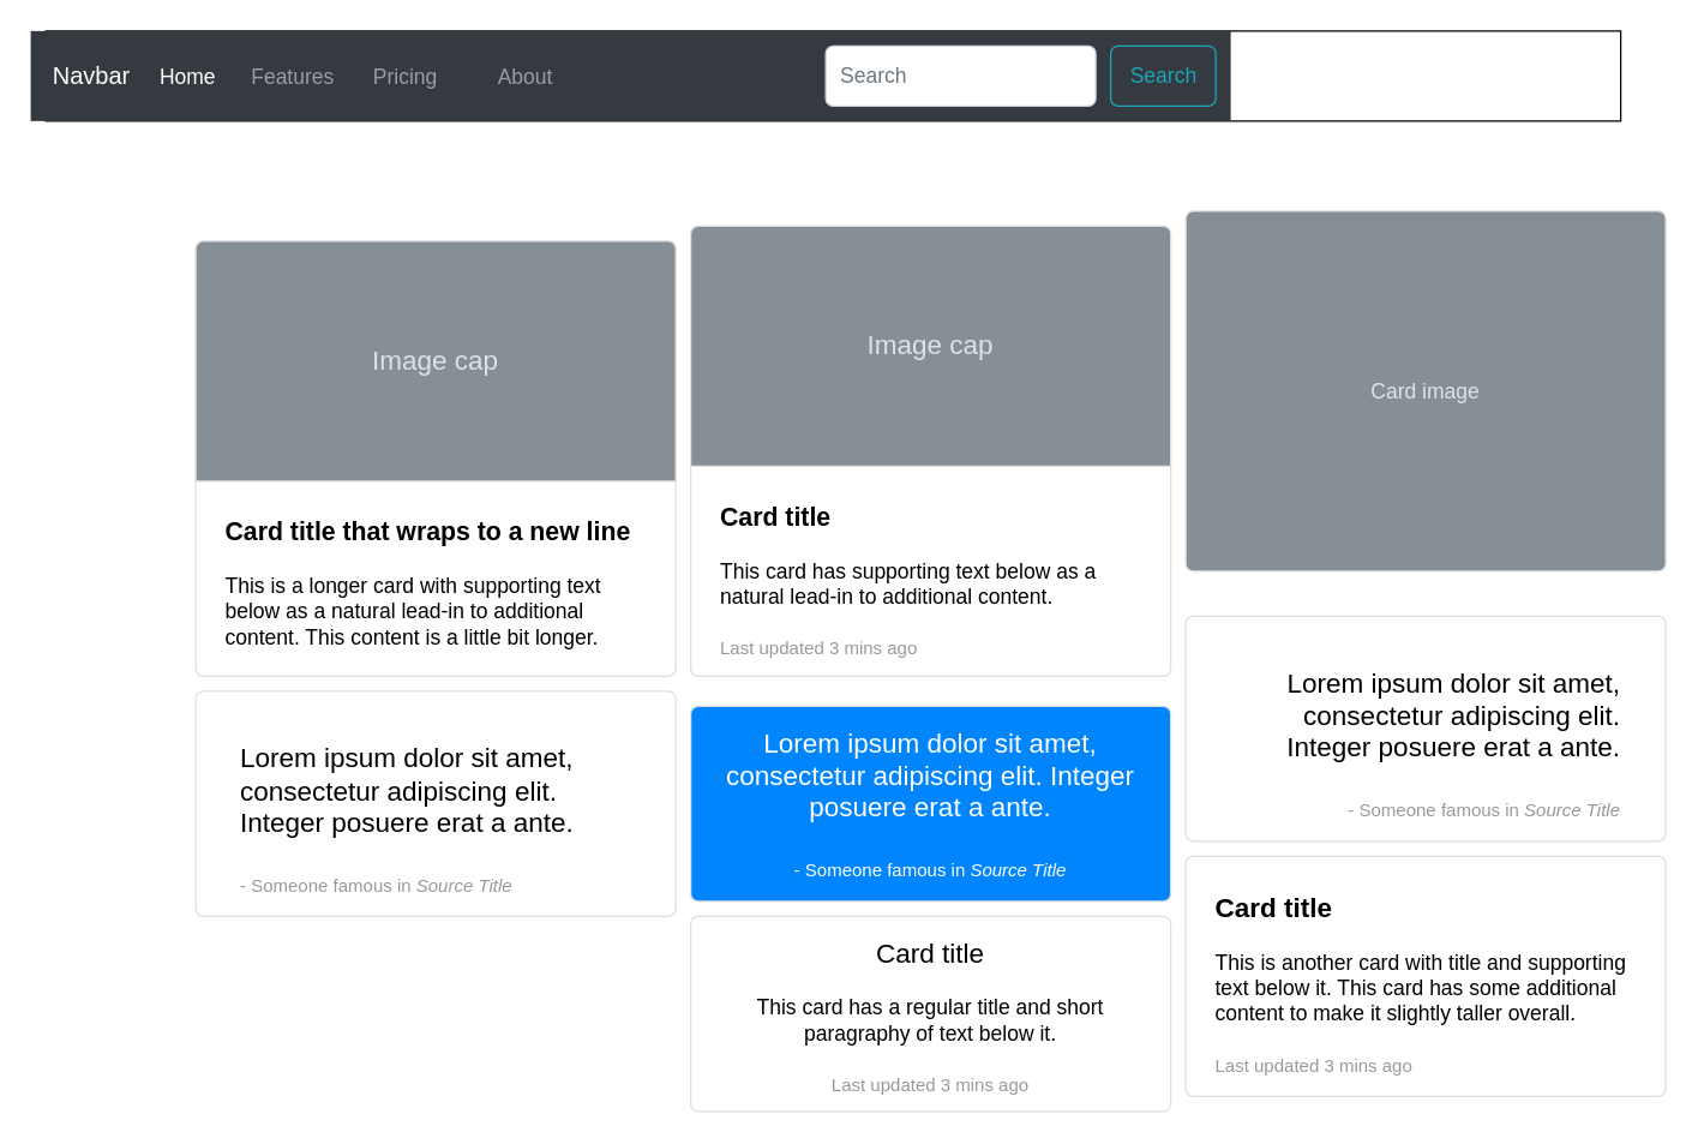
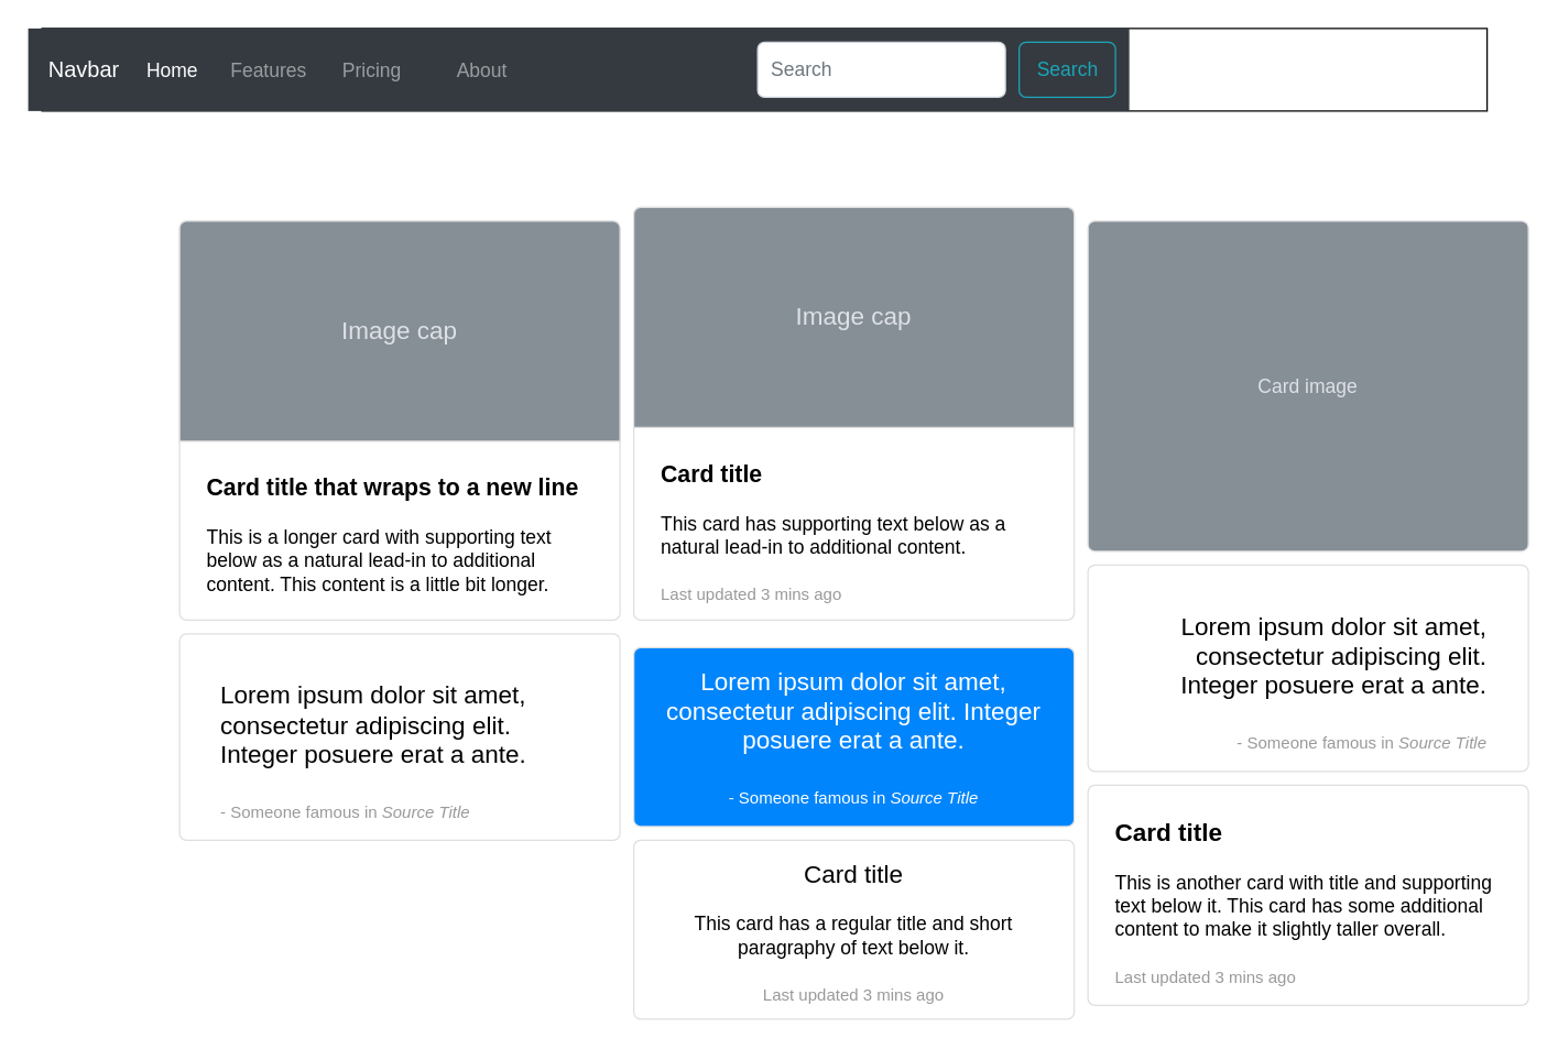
  <mxCell id="0" style=";html=1;" />
  <mxCell id="1" style=";html=1;" parent="0" />
  <mxCell id="2" value="nav bar" style="whiteSpace=wrap;html=1;" vertex="1" parent="1"><mxGeometry x="30" y="20" width="1050" height="60" as="geometry" /></mxCell>
  <mxCell id="3" value="Navbar" style="html=1;shadow=0;dashed=0;fillColor=#343A40;strokeColor=none;fontSize=16;fontColor=#ffffff;align=left;spacing=15;" vertex="1" parent="1"><mxGeometry x="20" y="20" width="800" height="60" as="geometry" /></mxCell>
  <mxCell id="4" value="Home" style="fillColor=none;strokeColor=none;fontSize=14;fontColor=#ffffff;align=center;" vertex="1" parent="3"><mxGeometry width="70" height="40" relative="1" as="geometry"><mxPoint x="70" y="10" as="offset" /></mxGeometry></mxCell>
  <mxCell id="5" value="Features" style="fillColor=none;strokeColor=none;fontSize=14;fontColor=#9A9DA0;align=center;" vertex="1" parent="3"><mxGeometry width="70" height="40" relative="1" as="geometry"><mxPoint x="140" y="10" as="offset" /></mxGeometry></mxCell>
  <mxCell id="6" value="Pricing" style="fillColor=none;strokeColor=none;fontSize=14;fontColor=#9A9DA0;align=center;spacingRight=0;" vertex="1" parent="3"><mxGeometry width="80" height="40" relative="1" as="geometry"><mxPoint x="210" y="10" as="offset" /></mxGeometry></mxCell>
  <mxCell id="7" value="About" style="fillColor=none;strokeColor=none;fontSize=14;fontColor=#9A9DA0;align=center;" vertex="1" parent="3"><mxGeometry width="80" height="40" relative="1" as="geometry"><mxPoint x="290" y="10" as="offset" /></mxGeometry></mxCell>
  <mxCell id="8" value="Search" style="html=1;shadow=0;dashed=0;shape=mxgraph.bootstrap.rrect;rSize=5;fontSize=14;fontColor=#1CA5B8;strokeColor=#1CA5B8;fillColor=none;" vertex="1" parent="3"><mxGeometry x="1" width="70" height="40" relative="1" as="geometry"><mxPoint x="-80" y="10" as="offset" /></mxGeometry></mxCell>
  <mxCell id="9" value="Search" style="html=1;shadow=0;dashed=0;shape=mxgraph.bootstrap.rrect;rSize=5;fontSize=14;fontColor=#6C767D;strokeColor=#CED4DA;fillColor=#ffffff;align=left;spacing=10;" vertex="1" parent="3"><mxGeometry x="1" width="180" height="40" relative="1" as="geometry"><mxPoint x="-270" y="10" as="offset" /></mxGeometry></mxCell>
  <mxCell id="10" value="&lt;b&gt;&lt;font style=&quot;font-size: 17px&quot;&gt;Card title that wraps to a new line&lt;/font&gt;&lt;/b&gt;&lt;br&gt;&lt;br&gt;This is a longer card with supporting text below as a natural lead-in to additional content. This content is a little bit longer." style="html=1;shadow=0;dashed=0;shape=mxgraph.bootstrap.rrect;rSize=5;strokeColor=#DFDFDF;html=1;whiteSpace=wrap;fillColor=#ffffff;fontColor=#000000;verticalAlign=top;align=left;spacing=20;spacingBottom=0;fontSize=14;spacingTop=160;" vertex="1" parent="1"><mxGeometry x="130" y="160" width="320" height="290" as="geometry" /></mxCell>
  <mxCell id="11" value="Image cap" style="html=1;shadow=0;dashed=0;shape=mxgraph.bootstrap.topButton;rSize=5;perimeter=none;whiteSpace=wrap;fillColor=#868E96;strokeColor=#DFDFDF;fontColor=#DEE2E6;resizeWidth=1;fontSize=18;" vertex="1" parent="10"><mxGeometry width="320" height="160" relative="1" as="geometry" /></mxCell>
  <mxCell id="12" value="&lt;font style=&quot;font-size: 18px&quot;&gt;Lorem ipsum dolor sit amet, consectetur adipiscing elit. Integer posuere erat a ante.&lt;br&gt;&lt;br&gt;&lt;/font&gt;&lt;font style=&quot;font-size: 12px&quot; color=&quot;#999999&quot;&gt;- Someone famous in &lt;i&gt;Source Title&lt;/i&gt;&lt;/font&gt;" style="html=1;shadow=0;dashed=0;shape=mxgraph.bootstrap.rrect;rSize=5;strokeColor=#DFDFDF;html=1;whiteSpace=wrap;fillColor=#ffffff;fontColor=#000000;verticalAlign=top;align=left;spacing=30;spacingBottom=0;fontSize=14;spacingTop=0;" vertex="1" parent="1"><mxGeometry x="130" y="460" width="320" height="150" as="geometry" /></mxCell>
  <mxCell id="13" value="&lt;b&gt;&lt;font style=&quot;font-size: 17px&quot;&gt;Card title&lt;/font&gt;&lt;/b&gt;&lt;br&gt;&lt;br&gt;This card has supporting text below as a natural lead-in to additional content.&lt;br&gt;&lt;br&gt;&lt;font color=&quot;#999999&quot; style=&quot;font-size: 12px&quot;&gt;Last updated 3 mins ago&lt;/font&gt;" style="html=1;shadow=0;dashed=0;shape=mxgraph.bootstrap.rrect;rSize=5;strokeColor=#DFDFDF;html=1;whiteSpace=wrap;fillColor=#ffffff;fontColor=#000000;verticalAlign=top;align=left;spacing=20;spacingBottom=0;fontSize=14;spacingTop=160;" vertex="1" parent="1"><mxGeometry x="460" y="150" width="320" height="300" as="geometry" /></mxCell>
  <mxCell id="14" value="Image cap" style="html=1;shadow=0;dashed=0;shape=mxgraph.bootstrap.topButton;rSize=5;perimeter=none;whiteSpace=wrap;fillColor=#868E96;strokeColor=#DFDFDF;fontColor=#DEE2E6;resizeWidth=1;fontSize=18;" vertex="1" parent="13"><mxGeometry width="320" height="160" relative="1" as="geometry" /></mxCell>
  <mxCell id="15" value="&lt;font style=&quot;font-size: 18px&quot;&gt;Lorem ipsum dolor sit amet, consectetur adipiscing elit. Integer posuere erat a ante.&lt;br&gt;&lt;br&gt;&lt;/font&gt;&lt;font style=&quot;font-size: 12px&quot;&gt;- Someone famous in &lt;i&gt;Source Title&lt;/i&gt;&lt;/font&gt;" style="html=1;shadow=0;dashed=0;shape=mxgraph.bootstrap.rrect;rSize=5;strokeColor=#DFDFDF;html=1;whiteSpace=wrap;fillColor=#0085FC;fontColor=#FFFFFF;verticalAlign=top;align=center;spacing=10;fontSize=14;" vertex="1" parent="1"><mxGeometry x="460" y="470" width="320" height="130" as="geometry" /></mxCell>
  <mxCell id="16" value="&lt;font style=&quot;font-size: 18px&quot;&gt;Card title&lt;/font&gt;&lt;br&gt;&lt;br&gt;This card has a regular title and short paragraphy of text below it.&lt;br&gt;&lt;br&gt;&lt;font color=&quot;#999999&quot; style=&quot;font-size: 12px&quot;&gt;Last updated 3 mins ago&lt;/font&gt;" style="html=1;shadow=0;dashed=0;shape=mxgraph.bootstrap.rrect;rSize=5;strokeColor=#DFDFDF;html=1;whiteSpace=wrap;fillColor=#ffffff;fontColor=#000000;verticalAlign=top;align=center;spacing=10;spacingBottom=0;fontSize=14;spacingTop=0;" vertex="1" parent="1"><mxGeometry x="460" y="610" width="320" height="130" as="geometry" /></mxCell>
- <mxCell id="17" value="Card image" style="html=1;shadow=0;dashed=0;shape=mxgraph.bootstrap.rrect;rSize=5;strokeColor=#DFDFDF;html=1;whiteSpace=wrap;fillColor=#868E96;fontColor=#DEE2E6;verticalAlign=middle;align=center;spacing=10;spacingBottom=0;fontSize=14;spacingTop=0;" vertex="1" parent="1"><mxGeometry x="790" y="140" width="320" height="240" as="geometry" /></mxCell>
+ <mxCell id="17" value="Card image" style="html=1;shadow=0;dashed=0;shape=mxgraph.bootstrap.rrect;rSize=5;strokeColor=#DFDFDF;html=1;whiteSpace=wrap;fillColor=#868E96;fontColor=#DEE2E6;verticalAlign=middle;align=center;spacing=10;spacingBottom=0;fontSize=14;spacingTop=0;" vertex="1" parent="1"><mxGeometry x="790" y="160" width="320" height="240" as="geometry" /></mxCell>
  <mxCell id="18" value="&lt;font style=&quot;font-size: 18px&quot;&gt;Lorem ipsum dolor sit amet, consectetur adipiscing elit. Integer posuere erat a ante.&lt;br&gt;&lt;br&gt;&lt;/font&gt;&lt;font style=&quot;font-size: 12px&quot; color=&quot;#999999&quot;&gt;- Someone famous in &lt;i&gt;Source Title&lt;/i&gt;&lt;/font&gt;" style="html=1;shadow=0;dashed=0;shape=mxgraph.bootstrap.rrect;rSize=5;strokeColor=#DFDFDF;html=1;whiteSpace=wrap;fillColor=#ffffff;fontColor=#000000;verticalAlign=top;align=right;spacing=30;spacingBottom=0;fontSize=14;spacingTop=0;" vertex="1" parent="1"><mxGeometry x="790" y="410" width="320" height="150" as="geometry" /></mxCell>
  <mxCell id="19" value="&lt;font style=&quot;font-size: 18px&quot;&gt;&lt;b&gt;Card title&lt;/b&gt;&lt;/font&gt;&lt;br&gt;&lt;br&gt;This is another card with title and supporting text below it. This card has some additional content to make it slightly taller overall.&lt;br&gt;&lt;br&gt;&lt;font color=&quot;#999999&quot; style=&quot;font-size: 12px&quot;&gt;Last updated 3 mins ago&lt;/font&gt;" style="html=1;shadow=0;dashed=0;shape=mxgraph.bootstrap.rrect;rSize=5;strokeColor=#DFDFDF;html=1;whiteSpace=wrap;fillColor=#ffffff;fontColor=#000000;verticalAlign=top;align=left;spacing=20;spacingBottom=0;fontSize=14;spacingTop=0;" vertex="1" parent="1"><mxGeometry x="790" y="570" width="320" height="160" as="geometry" /></mxCell>
